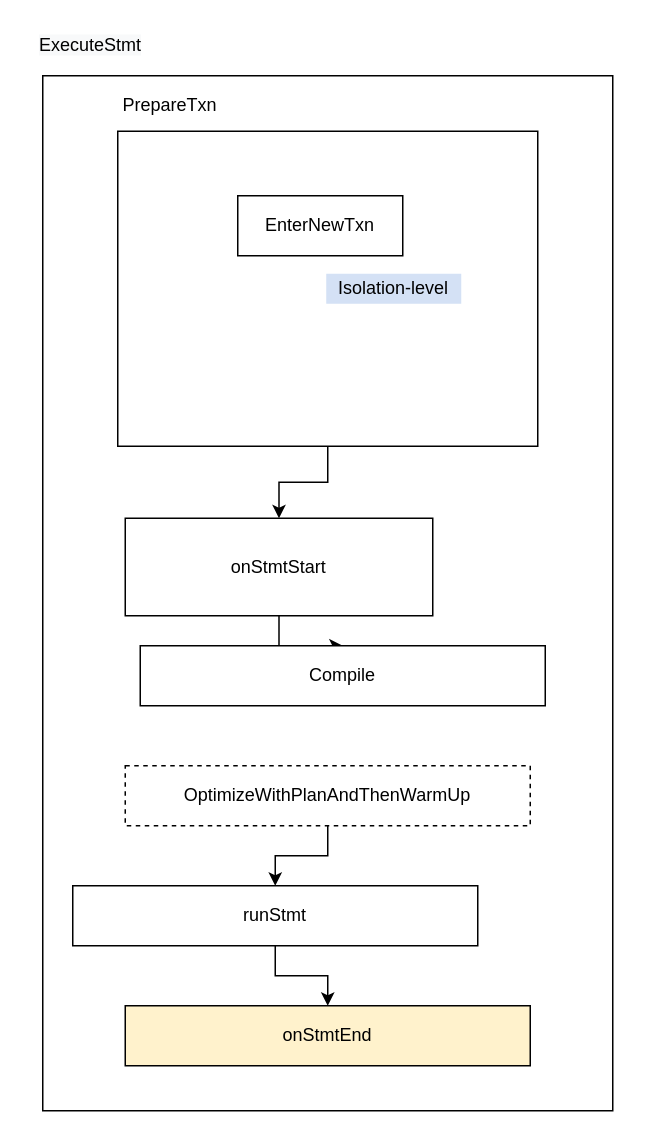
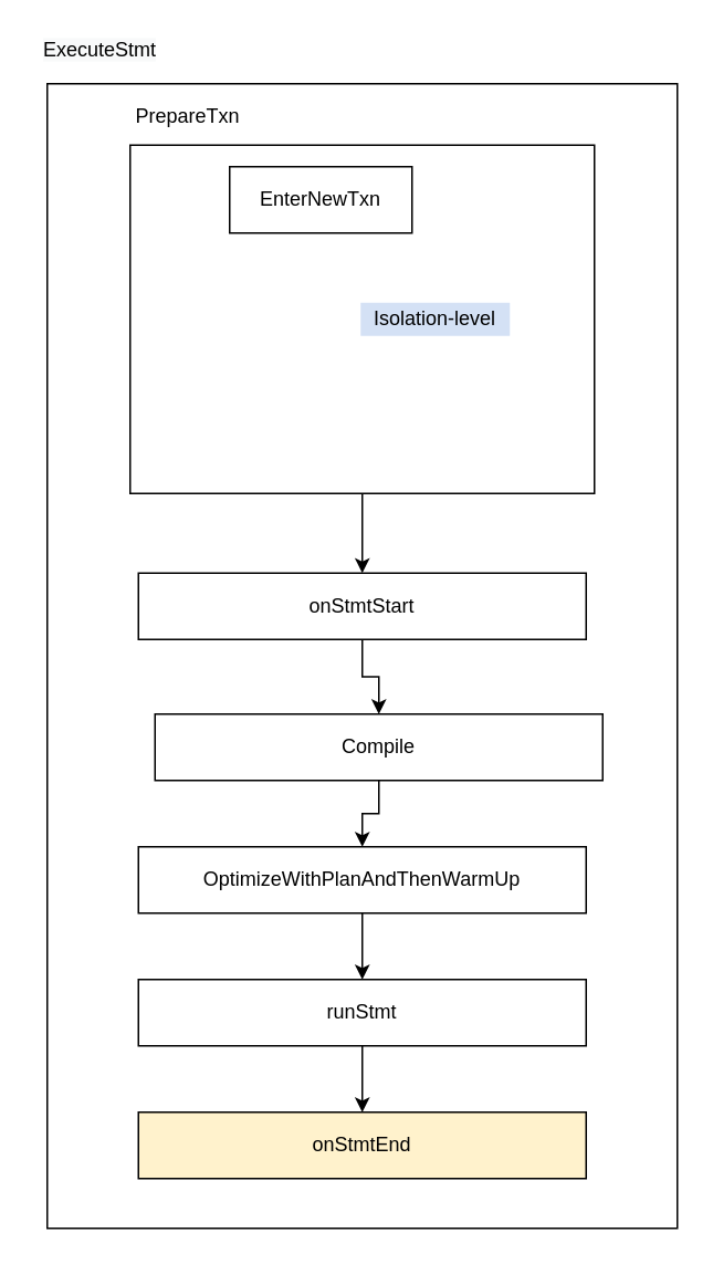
  <mxCell id="0" />
  <mxCell id="1" parent="0" />
- <mxCell id="2" value="EnterNewTxn" style="rounded=0;whiteSpace=wrap;html=1;" diagramCategory="general" diagramName="Rectangle" vertex="1" parent="1"><mxGeometry x="158" y="130" width="110" height="40" as="geometry" /></mxCell>
+ <mxCell id="2" value="EnterNewTxn" style="rounded=0;whiteSpace=wrap;html=1;" diagramCategory="general" diagramName="Rectangle" vertex="1" parent="1"><mxGeometry x="138" y="100" width="110" height="40" as="geometry" /></mxCell>
  <mxCell id="3" value="Isolation-level" style="text;html=1;strokeColor=none;fillColor=#D4E1F5;align=center;verticalAlign=middle;whiteSpace=wrap;rounded=0;" diagramCategory="general" diagramName="text" vertex="1" parent="1"><mxGeometry x="217" y="182" width="90" height="20" as="geometry" /></mxCell>
  <mxCell id="4" style="edgeStyle=orthogonalEdgeStyle;rounded=0;orthogonalLoop=1;jettySize=auto;html=1;" edge="1" parent="1" source="5" target="8"><mxGeometry relative="1" as="geometry" /></mxCell>
  <mxCell id="5" value="" style="rounded=0;whiteSpace=wrap;html=1;fillColor=none;" diagramCategory="general" diagramName="Rectangle" vertex="1" parent="1"><mxGeometry x="78" y="87" width="280" height="210" as="geometry" /></mxCell>
  <mxCell id="6" value="PrepareTxn" style="text;html=1;strokeColor=none;fillColor=none;align=center;verticalAlign=middle;whiteSpace=wrap;rounded=0;" diagramCategory="general" diagramName="text" vertex="1" parent="1"><mxGeometry x="83" y="60" width="60" height="20" as="geometry" /></mxCell>
  <mxCell id="7" style="edgeStyle=orthogonalEdgeStyle;rounded=0;orthogonalLoop=1;jettySize=auto;html=1;exitX=0.5;exitY=1;exitDx=0;exitDy=0;entryX=0.5;entryY=0;entryDx=0;entryDy=0;" edge="1" parent="1" source="8" target="10"><mxGeometry relative="1" as="geometry" /></mxCell>
- <mxCell id="8" value="&lt;span style=&quot;font-size: 12px;&quot;&gt;onStmtStart&lt;/span&gt;" style="rounded=0;whiteSpace=wrap;html=1;" diagramCategory="general" diagramName="Rectangle" vertex="1" parent="1"><mxGeometry x="83" y="345" width="205" height="65" as="geometry" /></mxCell>
+ <mxCell id="8" value="&lt;span style=&quot;font-size: 12px;&quot;&gt;onStmtStart&lt;/span&gt;" style="rounded=0;whiteSpace=wrap;html=1;" diagramCategory="general" diagramName="Rectangle" vertex="1" parent="1"><mxGeometry x="83" y="345" width="270" height="40" as="geometry" /></mxCell>
+ <mxCell id="9" style="edgeStyle=orthogonalEdgeStyle;rounded=0;orthogonalLoop=1;jettySize=auto;html=1;entryX=0.5;entryY=0;entryDx=0;entryDy=0;" edge="1" parent="1" source="10" target="12"><mxGeometry relative="1" as="geometry" /></mxCell>
  <mxCell id="10" value="&lt;span style=&quot;font-size: 12px;&quot;&gt;Compile&lt;/span&gt;" style="rounded=0;whiteSpace=wrap;html=1;" diagramCategory="general" diagramName="Rectangle" vertex="1" parent="1"><mxGeometry x="93" y="430" width="270" height="40" as="geometry" /></mxCell>
  <mxCell id="11" style="edgeStyle=orthogonalEdgeStyle;rounded=0;orthogonalLoop=1;jettySize=auto;html=1;exitX=0.5;exitY=1;exitDx=0;exitDy=0;entryX=0.5;entryY=0;entryDx=0;entryDy=0;" edge="1" parent="1" source="12" target="14"><mxGeometry relative="1" as="geometry" /></mxCell>
- <mxCell id="12" value="&lt;span style=&quot;font-size: 12px;&quot;&gt;OptimizeWithPlanAndThenWarmUp&lt;/span&gt;" style="rounded=0;whiteSpace=wrap;html=1;dashed=1;" diagramCategory="general" diagramName="Rectangle" vertex="1" parent="1"><mxGeometry x="83" y="510" width="270" height="40" as="geometry" /></mxCell>
+ <mxCell id="12" value="&lt;span style=&quot;font-size: 12px;&quot;&gt;OptimizeWithPlanAndThenWarmUp&lt;/span&gt;" style="rounded=0;whiteSpace=wrap;html=1;" diagramCategory="general" diagramName="Rectangle" vertex="1" parent="1"><mxGeometry x="83" y="510" width="270" height="40" as="geometry" /></mxCell>
  <mxCell id="13" style="edgeStyle=orthogonalEdgeStyle;rounded=0;orthogonalLoop=1;jettySize=auto;html=1;exitX=0.5;exitY=1;exitDx=0;exitDy=0;entryX=0.5;entryY=0;entryDx=0;entryDy=0;" edge="1" parent="1" source="14" target="15"><mxGeometry relative="1" as="geometry" /></mxCell>
- <mxCell id="14" value="&lt;span style=&quot;font-size: 12px;&quot;&gt;runStmt&lt;/span&gt;" style="rounded=0;whiteSpace=wrap;html=1;" diagramCategory="general" diagramName="Rectangle" vertex="1" parent="1"><mxGeometry x="48" y="590" width="270" height="40" as="geometry" /></mxCell>
+ <mxCell id="14" value="&lt;span style=&quot;font-size: 12px;&quot;&gt;runStmt&lt;/span&gt;" style="rounded=0;whiteSpace=wrap;html=1;" diagramCategory="general" diagramName="Rectangle" vertex="1" parent="1"><mxGeometry x="83" y="590" width="270" height="40" as="geometry" /></mxCell>
  <mxCell id="15" value="&lt;span style=&quot;font-size: 12px;&quot;&gt;onStmtEnd&lt;/span&gt;" style="rounded=0;whiteSpace=wrap;html=1;fillColor=#fff2cc;" diagramCategory="general" diagramName="Rectangle" vertex="1" parent="1"><mxGeometry x="83" y="670" width="270" height="40" as="geometry" /></mxCell>
  <mxCell id="16" value="" style="rounded=0;whiteSpace=wrap;html=1;fillColor=none;" diagramCategory="general" diagramName="Rectangle" vertex="1" parent="1"><mxGeometry x="28" y="50" width="380" height="690" as="geometry" /></mxCell>
  <mxCell id="17" value="&lt;meta charset=&quot;utf-8&quot;&gt;&lt;meta&gt;&lt;span style=&quot;color: rgb(0, 0, 0); font-family: Helvetica; font-size: 12px; font-style: normal; font-variant-ligatures: no-common-ligatures; font-variant-caps: normal; font-weight: 400; letter-spacing: normal; orphans: 2; text-align: center; text-indent: 0px; text-transform: none; widows: 2; word-spacing: 0px; -webkit-text-stroke-width: 0px; background-color: rgb(248, 249, 250); text-decoration-thickness: initial; text-decoration-style: initial; text-decoration-color: initial; float: none; display: inline !important;&quot;&gt;ExecuteStmt&lt;/span&gt;" style="text;html=1;strokeColor=none;fillColor=none;align=center;verticalAlign=middle;whiteSpace=wrap;rounded=0;" diagramCategory="general" diagramName="text" vertex="1" parent="1"><mxGeometry x="20" y="20" width="80" height="20" as="geometry" /></mxCell>
